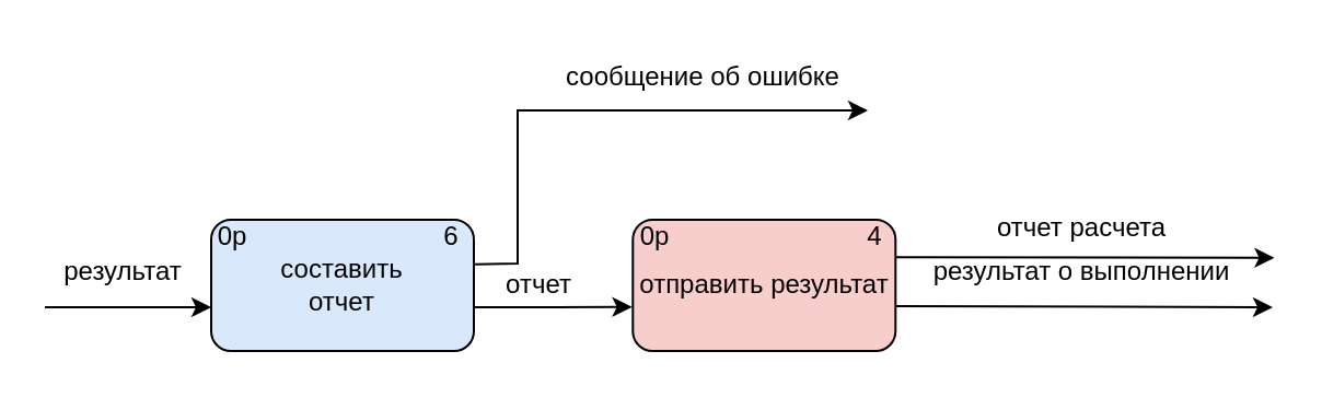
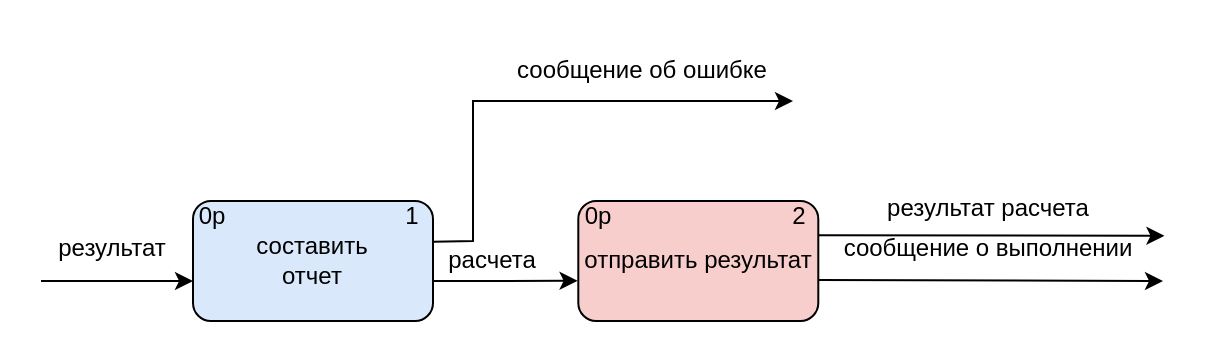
  <mxCell id="0" />
  <mxCell id="1" parent="0" />
  <mxCell id="2" style="edgeStyle=orthogonalEdgeStyle;rounded=0;orthogonalLoop=1;jettySize=auto;html=1;entryX=0;entryY=0.5;entryDx=0;entryDy=0;" parent="1" edge="1"><mxGeometry relative="1" as="geometry"><mxPoint x="20" y="140" as="sourcePoint" /><mxPoint x="96" y="140" as="targetPoint" /></mxGeometry></mxCell>
  <mxCell id="3" value="результат" style="text;html=1;strokeColor=none;fillColor=none;align=center;verticalAlign=middle;whiteSpace=wrap;rounded=0;" parent="1" vertex="1"><mxGeometry x="26" y="114" width="60" height="20" as="geometry" /></mxCell>
  <mxCell id="4" value="отправить результат" style="rounded=1;whiteSpace=wrap;html=1;fillColor=#f8cecc;" parent="1" vertex="1"><mxGeometry x="288.65" y="100" width="120" height="60" as="geometry" /></mxCell>
  <mxCell id="5" value="&lt;div&gt;составить &lt;br&gt;&lt;/div&gt;&lt;div&gt;отчет&lt;br&gt;&lt;/div&gt;" style="rounded=1;whiteSpace=wrap;html=1;fillColor=#dae8fc;" parent="1" vertex="1"><mxGeometry x="96" y="100" width="120" height="60" as="geometry" /></mxCell>
  <mxCell id="6" value="" style="endArrow=classic;html=1;rounded=0;exitX=1.001;exitY=0.34;exitDx=0;exitDy=0;exitPerimeter=0;" parent="1" source="5" edge="1"><mxGeometry width="50" height="50" relative="1" as="geometry"><mxPoint x="235.58" y="60" as="sourcePoint" /><mxPoint x="396" y="50" as="targetPoint" /><Array as="points"><mxPoint x="236" y="120" /><mxPoint x="236" y="50" /></Array></mxGeometry></mxCell>
  <mxCell id="7" value="сообщение об ошибке" style="text;html=1;strokeColor=none;fillColor=none;align=center;verticalAlign=middle;whiteSpace=wrap;rounded=0;" parent="1" vertex="1"><mxGeometry x="256" y="20" width="130" height="30" as="geometry" /></mxCell>
- <mxCell id="8" value="отчет расчета" style="text;html=1;strokeColor=none;fillColor=none;align=center;verticalAlign=middle;whiteSpace=wrap;rounded=0;" parent="1" vertex="1"><mxGeometry x="428.65" y="89" width="130" height="30" as="geometry" /></mxCell>
+ <mxCell id="8" value="результат расчета" style="text;html=1;strokeColor=none;fillColor=none;align=center;verticalAlign=middle;whiteSpace=wrap;rounded=0;" parent="1" vertex="1"><mxGeometry x="428.65" y="89" width="130" height="30" as="geometry" /></mxCell>
  <mxCell id="9" value="" style="endArrow=classic;html=1;rounded=0;" parent="1" edge="1"><mxGeometry width="50" height="50" relative="1" as="geometry"><mxPoint x="408.65" y="117.144" as="sourcePoint" /><mxPoint x="581.72" y="117.42" as="targetPoint" /></mxGeometry></mxCell>
  <mxCell id="10" value="" style="endArrow=classic;html=1;rounded=0;exitX=1;exitY=0.75;exitDx=0;exitDy=0;" parent="1" edge="1"><mxGeometry width="50" height="50" relative="1" as="geometry"><mxPoint x="408.65" y="139.5" as="sourcePoint" /><mxPoint x="581" y="140" as="targetPoint" /></mxGeometry></mxCell>
- <mxCell id="11" value="результат о выполнении" style="text;html=1;strokeColor=none;fillColor=none;align=center;verticalAlign=middle;whiteSpace=wrap;rounded=0;" parent="1" vertex="1"><mxGeometry x="413.65" y="109" width="160" height="30" as="geometry" /></mxCell>
+ <mxCell id="11" value="сообщение о выполнении" style="text;html=1;strokeColor=none;fillColor=none;align=center;verticalAlign=middle;whiteSpace=wrap;rounded=0;" parent="1" vertex="1"><mxGeometry x="413.65" y="109" width="160" height="30" as="geometry" /></mxCell>
  <mxCell id="12" value="" style="endArrow=classic;html=1;rounded=0;entryX=-0.003;entryY=0.665;entryDx=0;entryDy=0;entryPerimeter=0;" parent="1" target="4" edge="1"><mxGeometry width="50" height="50" relative="1" as="geometry"><mxPoint x="216" y="140" as="sourcePoint" /><mxPoint x="266" y="90" as="targetPoint" /></mxGeometry></mxCell>
- <mxCell id="13" value="отчет" style="text;html=1;strokeColor=none;fillColor=none;align=center;verticalAlign=middle;whiteSpace=wrap;rounded=0;" parent="1" vertex="1"><mxGeometry x="216" y="115" width="60" height="30" as="geometry" /></mxCell>
+ <mxCell id="13" value="расчета" style="text;html=1;strokeColor=none;fillColor=none;align=center;verticalAlign=middle;whiteSpace=wrap;rounded=0;" parent="1" vertex="1"><mxGeometry x="216" y="115" width="60" height="30" as="geometry" /></mxCell>
  <mxCell id="14" value="0р" style="text;html=1;strokeColor=none;fillColor=none;align=center;verticalAlign=middle;whiteSpace=wrap;rounded=0;" parent="1" vertex="1"><mxGeometry x="96" y="93" width="20" height="30" as="geometry" /></mxCell>
  <mxCell id="15" value="0р" style="text;html=1;strokeColor=none;fillColor=none;align=center;verticalAlign=middle;whiteSpace=wrap;rounded=0;" parent="1" vertex="1"><mxGeometry x="288.65" y="93" width="20" height="30" as="geometry" /></mxCell>
- <mxCell id="16" value="6" style="text;html=1;strokeColor=none;fillColor=none;align=center;verticalAlign=middle;whiteSpace=wrap;rounded=0;" parent="1" vertex="1"><mxGeometry x="176" y="93" width="60" height="30" as="geometry" /></mxCell>
- <mxCell id="17" value="4" style="text;html=1;strokeColor=none;fillColor=none;align=center;verticalAlign=middle;whiteSpace=wrap;rounded=0;" parent="1" vertex="1"><mxGeometry x="391.3" y="93" width="17.35" height="30" as="geometry" /></mxCell>
+ <mxCell id="16" value="1" style="text;html=1;strokeColor=none;fillColor=none;align=center;verticalAlign=middle;whiteSpace=wrap;rounded=0;" parent="1" vertex="1"><mxGeometry x="176" y="93" width="60" height="30" as="geometry" /></mxCell>
+ <mxCell id="17" value="2" style="text;html=1;strokeColor=none;fillColor=none;align=center;verticalAlign=middle;whiteSpace=wrap;rounded=0;" parent="1" vertex="1"><mxGeometry x="391.3" y="93" width="17.35" height="30" as="geometry" /></mxCell>
